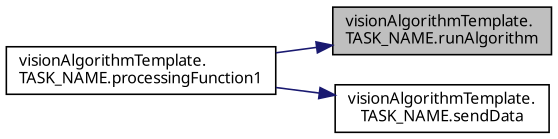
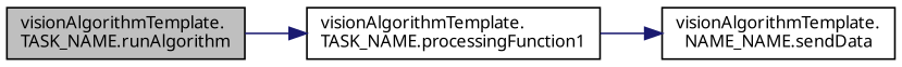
  digraph {
    fontname="Noto Sans"
    rankdir=LR
    node [color=black fillcolor=white fontname="Noto Sans" fontsize=10 shape=record style=filled]
    edge [color=midnightblue fontname="Noto Sans" fontsize=10 labelfontname=Helvetica labelfontsize=10 style=solid]
    n1 [fillcolor=grey75 fontcolor=black height=0.2 label="visionAlgorithmTemplate.\lTASK_NAME.runAlgorithm" width=0.4]
    n2 [height=0.2 label="visionAlgorithmTemplate.\lTASK_NAME.processingFunction1" width=0.4]
-   n3 [height=0.2 label="visionAlgorithmTemplate.\lTASK_NAME.sendData" width=0.4]
-   n2 -> n1
+   n3 [height=0.2 label="visionAlgorithmTemplate.\lNAME_NAME.sendData" width=0.4]
+   n1 -> n2
    n2 -> n3
  }
